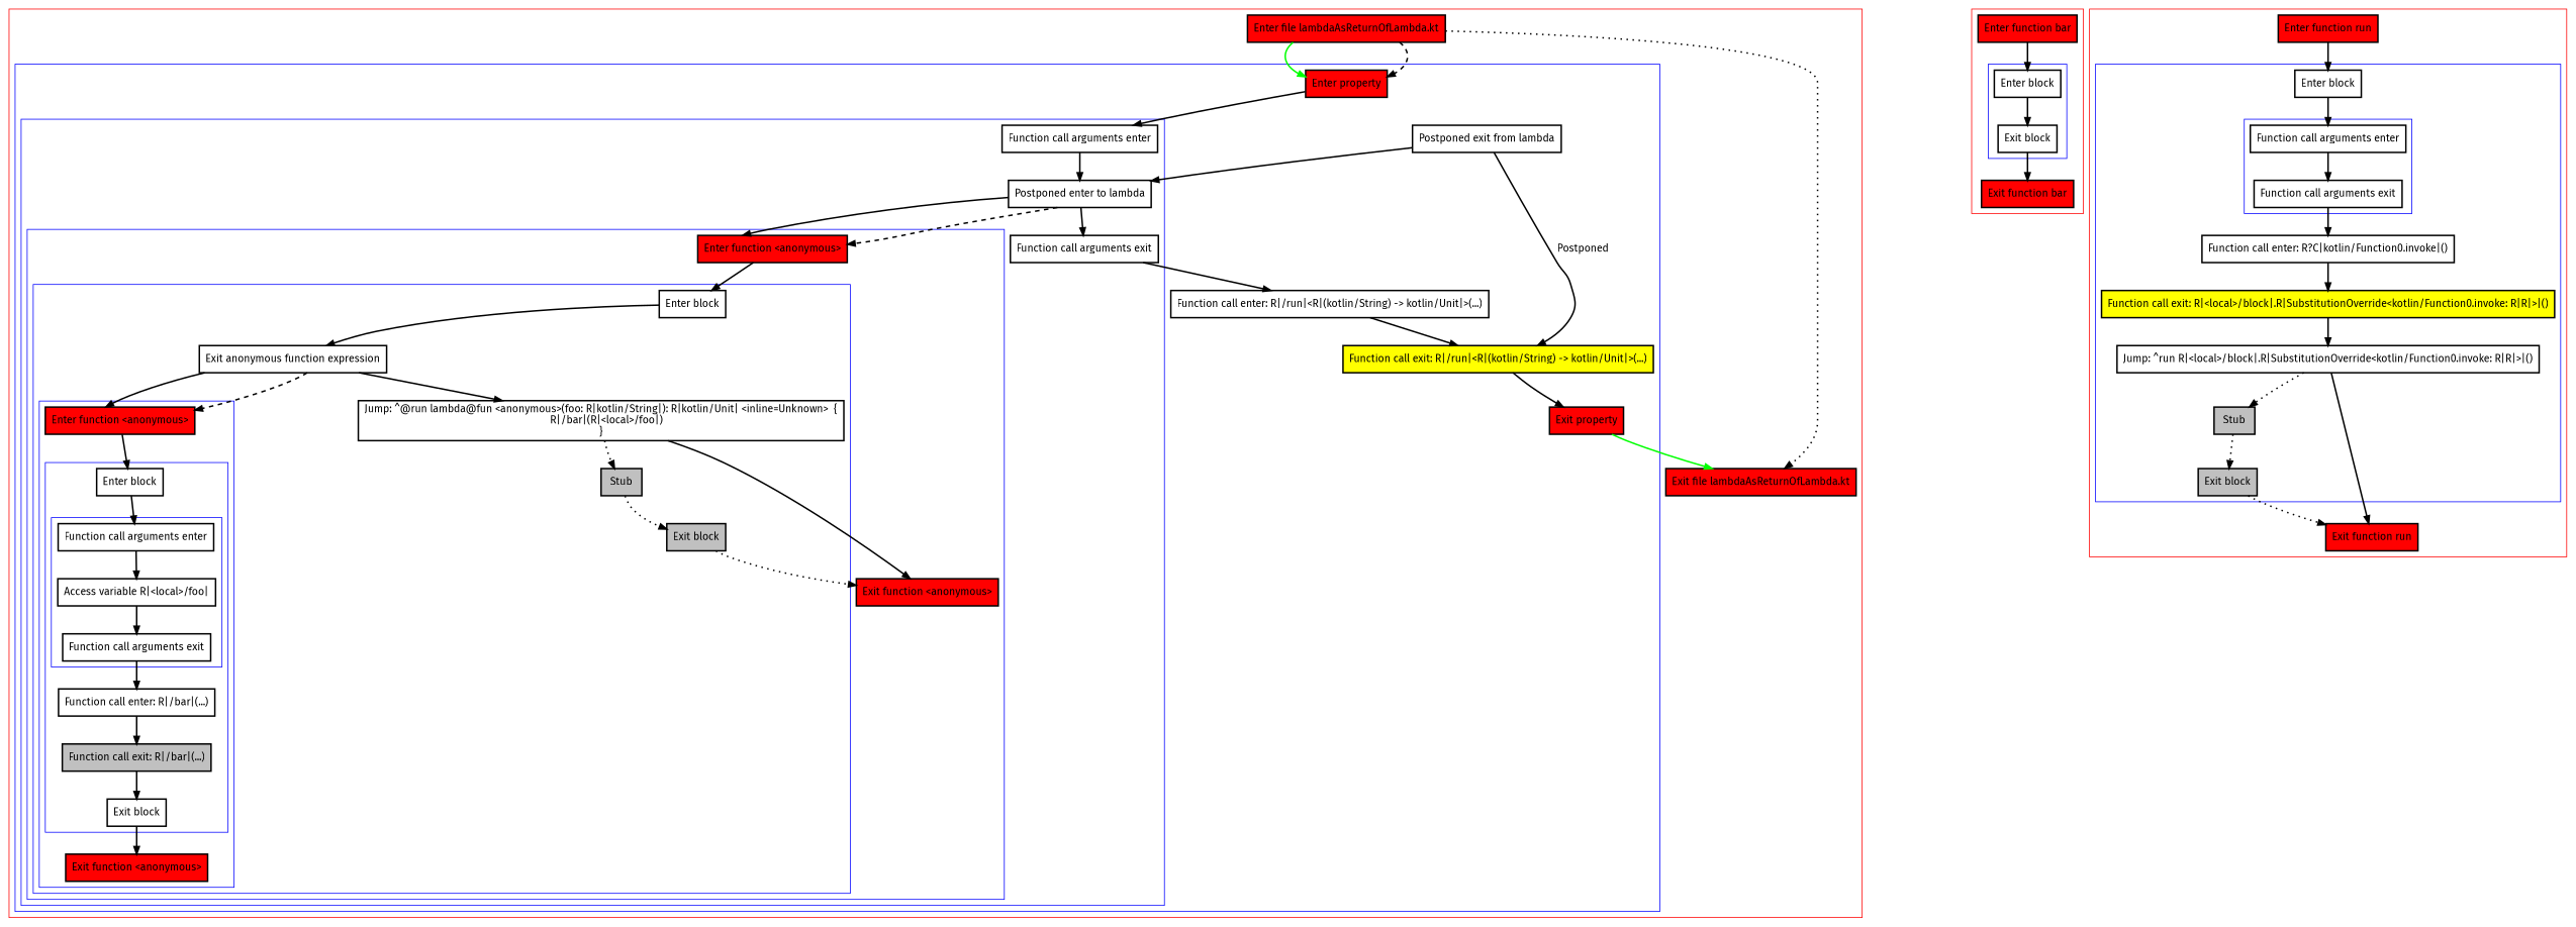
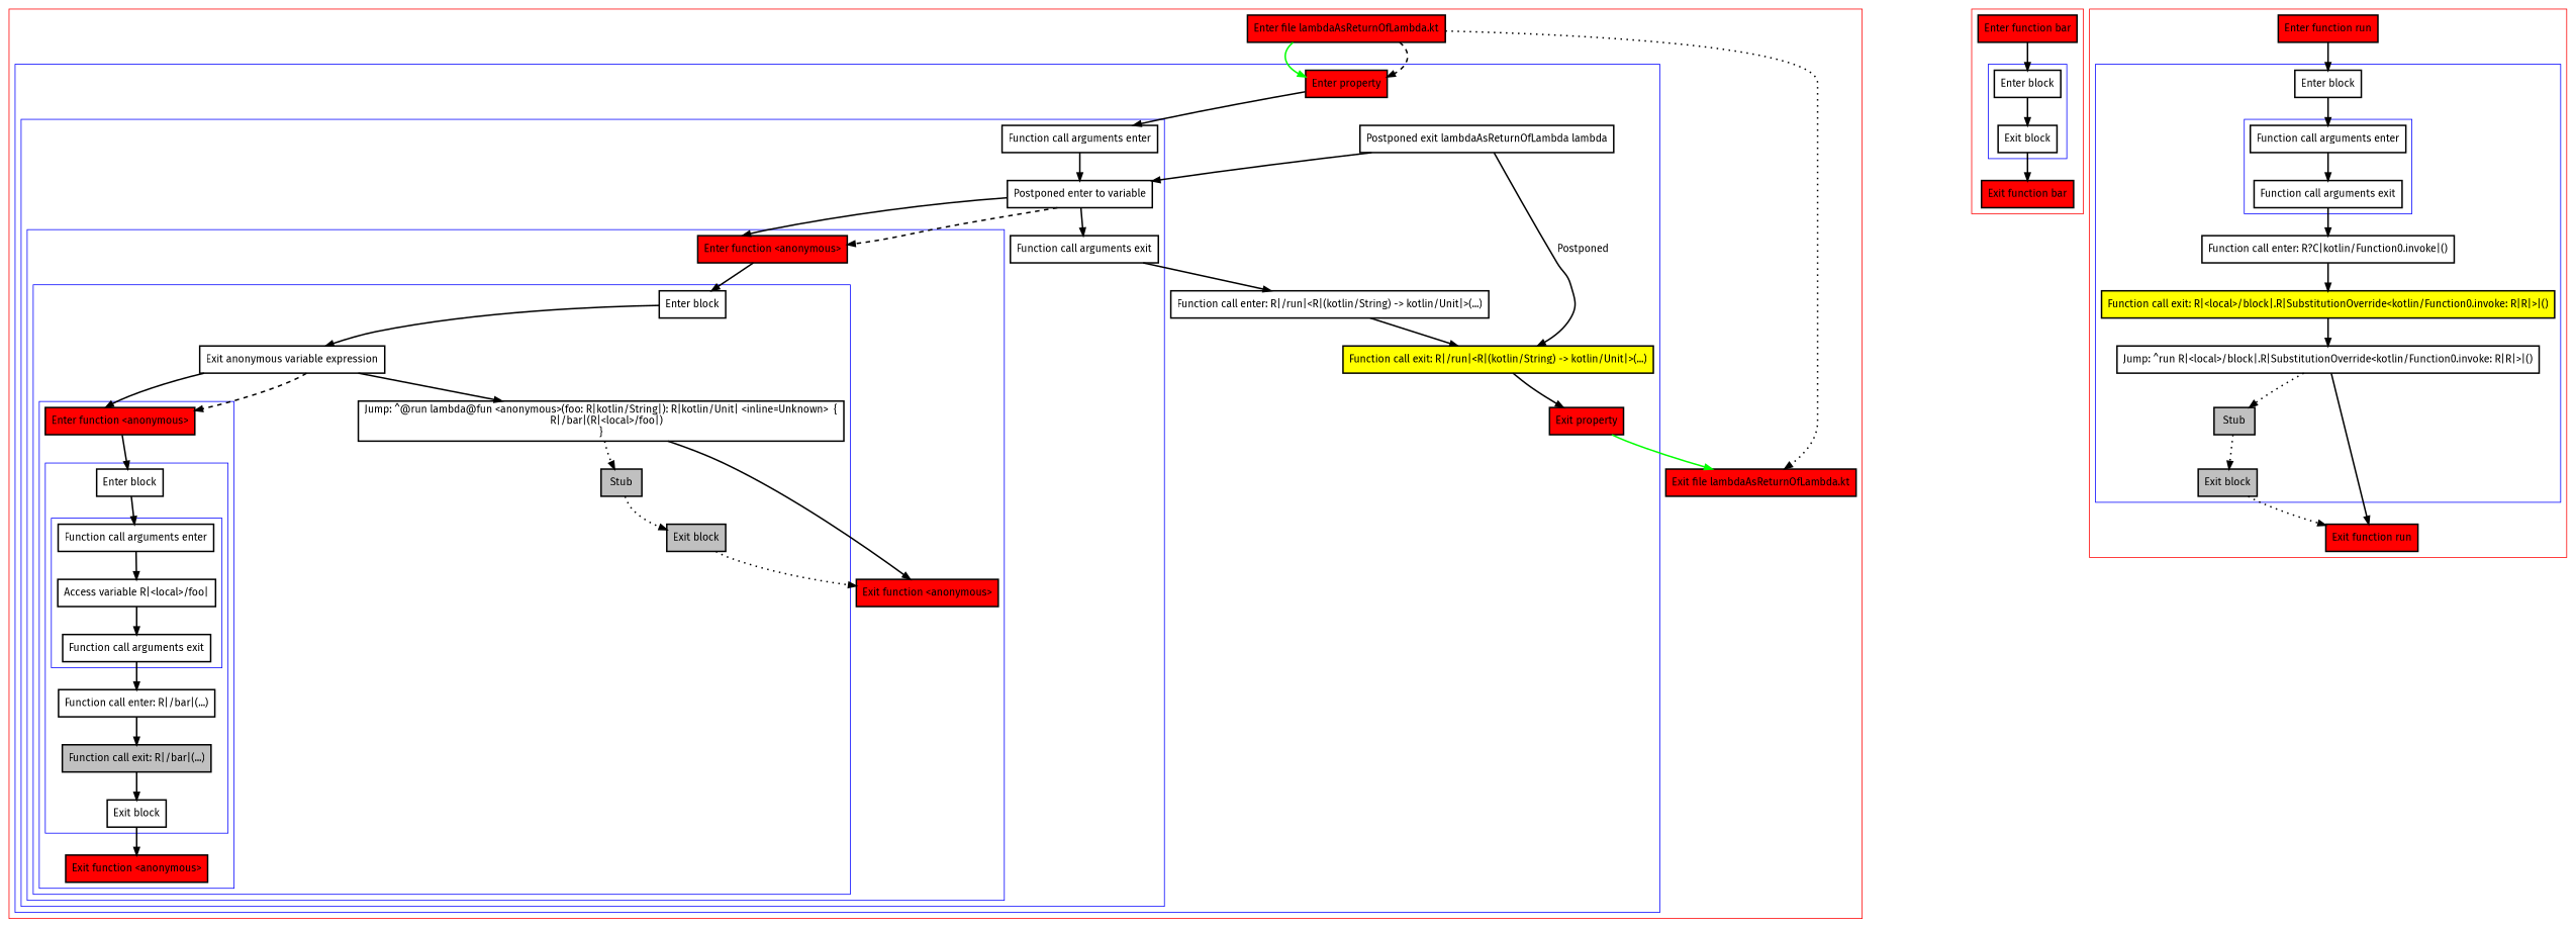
  digraph {
    fontname="Fira Sans"
    nodesep=3
    node [fontname="Fira Sans" penwidth=2 shape=box]
    edge [fontname="Fira Sans" penwidth=2]
    n1 [label="Function call arguments enter"]
    n2 [label="Access variable R|<local>/foo|"]
    n3 [label="Function call arguments exit"]
    n4 [label="Enter block"]
    n5 [label="Function call enter: R|/bar|(...)"]
    n6 [fillcolor=gray label="Function call exit: R|/bar|(...)" style=filled]
    n7 [label="Exit block"]
    n8 [fillcolor=red label="Enter function <anonymous>" style=filled]
    n9 [fillcolor=red label="Exit function <anonymous>" style=filled]
    n10 [label="Enter block"]
-   n11 [label="Exit anonymous function expression"]
+   n11 [label="Exit anonymous variable expression"]
    n12 [label="Jump: ^@run lambda@fun <anonymous>(foo: R|kotlin/String|): R|kotlin/Unit| <inline=Unknown>  {\n    R|/bar|(R|<local>/foo|)\n}\n"]
    n13 [fillcolor=gray label=Stub style=filled]
    n14 [fillcolor=gray label="Exit block" style=filled]
    n15 [fillcolor=red label="Enter function <anonymous>" style=filled]
    n16 [fillcolor=red label="Exit function <anonymous>" style=filled]
    n17 [label="Function call arguments enter"]
-   n18 [label="Postponed enter to lambda"]
+   n18 [label="Postponed enter to variable"]
    n19 [label="Function call arguments exit"]
    n20 [fillcolor=red label="Enter property" style=filled]
    n21 [label="Function call enter: R|/run|<R|(kotlin/String) -> kotlin/Unit|>(...)"]
-   n22 [label="Postponed exit from lambda"]
+   n22 [label="Postponed exit lambdaAsReturnOfLambda lambda"]
    n23 [fillcolor=yellow label="Function call exit: R|/run|<R|(kotlin/String) -> kotlin/Unit|>(...)" style=filled]
    n24 [fillcolor=red label="Exit property" style=filled]
    n25 [fillcolor=red label="Enter file lambdaAsReturnOfLambda.kt" style=filled]
    n26 [fillcolor=red label="Exit file lambdaAsReturnOfLambda.kt" style=filled]
    n27 [label="Enter block"]
    n28 [label="Exit block"]
    n29 [fillcolor=red label="Enter function bar" style=filled]
    n30 [fillcolor=red label="Exit function bar" style=filled]
    n31 [label="Function call arguments enter"]
    n32 [label="Function call arguments exit"]
    n33 [label="Enter block"]
    n34 [label="Function call enter: R?C|kotlin/Function0.invoke|()"]
    n35 [fillcolor=yellow label="Function call exit: R|<local>/block|.R|SubstitutionOverride<kotlin/Function0.invoke: R|R|>|()" style=filled]
    n36 [label="Jump: ^run R|<local>/block|.R|SubstitutionOverride<kotlin/Function0.invoke: R|R|>|()"]
    n37 [fillcolor=gray label=Stub style=filled]
    n38 [fillcolor=gray label="Exit block" style=filled]
    n39 [fillcolor=red label="Enter function run" style=filled]
    n40 [fillcolor=red label="Exit function run" style=filled]
    subgraph cluster_1 {
      color=red
      n25
      n26
      subgraph cluster_2 {
        color=blue
        n20
        n21
        n22
        n23
        n24
        subgraph cluster_3 {
          color=blue
          n17
          n18
          n19
          subgraph cluster_4 {
            color=blue
            n15
            n16
            subgraph cluster_5 {
              color=blue
              n10
              n11
              n12
              n13
              n14
              subgraph cluster_6 {
                color=blue
                n8
                n9
                subgraph cluster_7 {
                  color=blue
                  n4
                  n5
                  n6
                  n7
                  subgraph cluster_8 {
                    color=blue
                    n1
                    n2
                    n3
                  }
                }
              }
            }
          }
        }
      }
    }
    subgraph cluster_9 {
      color=red
      n29
      n30
      subgraph cluster_10 {
        color=blue
        n27
        n28
      }
    }
    subgraph cluster_11 {
      color=red
      n39
      n40
      subgraph cluster_12 {
        color=blue
        n33
        n34
        n35
        n36
        n37
        n38
        subgraph cluster_13 {
          color=blue
          n31
          n32
        }
      }
    }
    n1 -> n2
    n2 -> n3
    n3 -> n5
    n4 -> n1
    n5 -> n6
    n6 -> n7
    n7 -> n9
    n8 -> n4
    n10 -> n11
    n11 -> n8
    n11 -> n8 [style=dashed]
    n11 -> n12
    n12 -> n13 [style=dotted]
    n12 -> n16
    n13 -> n14 [style=dotted]
    n14 -> n16 [style=dotted]
    n15 -> n10
    n17 -> n18
    n18 -> n15
    n18 -> n15 [style=dashed]
    n18 -> n19
    n19 -> n21
    n20 -> n17
    n21 -> n23
    n22 -> n18
    n22 -> n23 [label=Postponed]
    n23 -> n24
    n24 -> n26 [color=green]
    n25 -> n20 [color=green]
    n25 -> n20 [style=dashed]
    n25 -> n26 [style=dotted]
    n27 -> n28
    n28 -> n30
    n29 -> n27
    n31 -> n32
    n32 -> n34
    n33 -> n31
    n34 -> n35
    n35 -> n36
    n36 -> n37 [style=dotted]
    n36 -> n40
    n37 -> n38 [style=dotted]
    n38 -> n40 [style=dotted]
    n39 -> n33
  }
